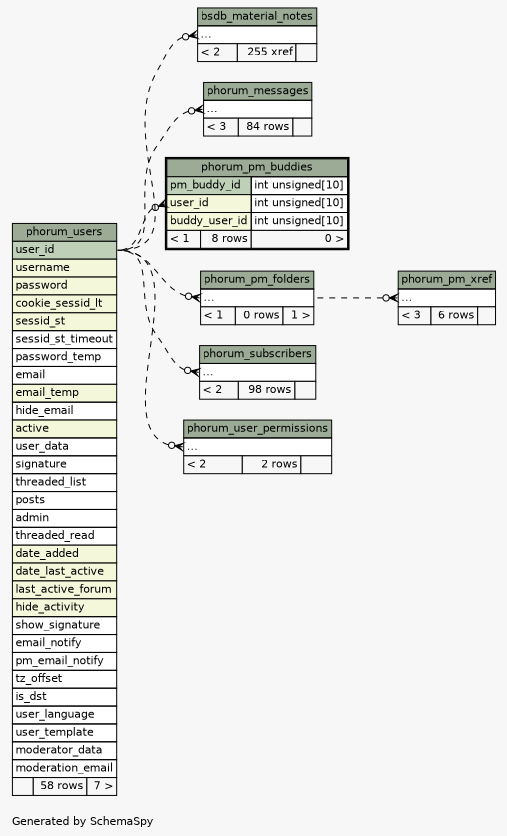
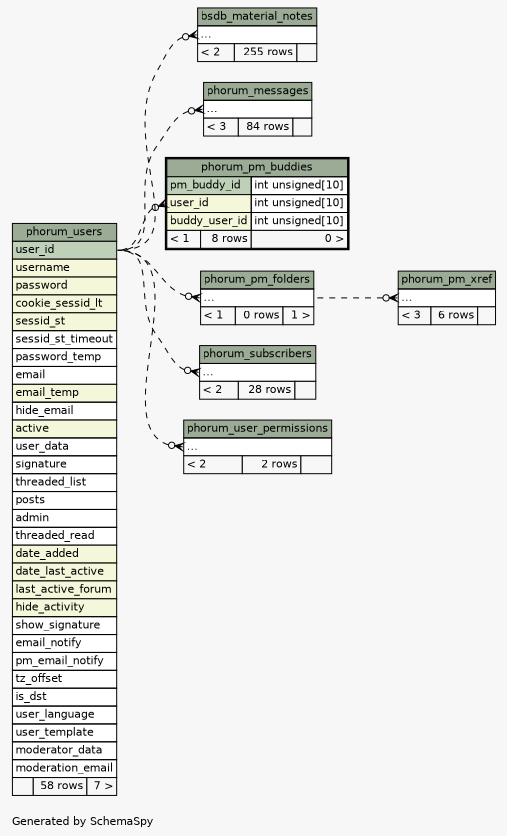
  digraph {
    bgcolor="#f7f7f7"
    fontname=Helvetica
    fontsize=11
    label="\nGenerated by SchemaSpy"
    labeljust=l
    nodesep=0.18
    rankdir=RL
    ranksep=0.46
    node [fontname=Helvetica fontsize=11 shape=plaintext]
    edge [arrowhead=none arrowsize=0.8 arrowtail=crowodot dir=back headport="user_id:e" style=dashed tailport="elipses:w"]
-   n1 [label=<     <TABLE BORDER="0" CELLBORDER="1" CELLSPACING="0" BGCOLOR="#ffffff">       <TR><TD COLSPAN="3" BGCOLOR="#9bab96" ALIGN="CENTER">bsdb_material_notes</TD></TR>       <TR><TD PORT="elipses" COLSPAN="3" ALIGN="LEFT">...</TD></TR>       <TR><TD ALIGN="LEFT" BGCOLOR="#f7f7f7">&lt; 2</TD><TD ALIGN="RIGHT" BGCOLOR="#f7f7f7">255 xref</TD><TD ALIGN="RIGHT" BGCOLOR="#f7f7f7">  </TD></TR>     </TABLE>>]
+   n1 [label=<     <TABLE BORDER="0" CELLBORDER="1" CELLSPACING="0" BGCOLOR="#ffffff">       <TR><TD COLSPAN="3" BGCOLOR="#9bab96" ALIGN="CENTER">bsdb_material_notes</TD></TR>       <TR><TD PORT="elipses" COLSPAN="3" ALIGN="LEFT">...</TD></TR>       <TR><TD ALIGN="LEFT" BGCOLOR="#f7f7f7">&lt; 2</TD><TD ALIGN="RIGHT" BGCOLOR="#f7f7f7">255 rows</TD><TD ALIGN="RIGHT" BGCOLOR="#f7f7f7">  </TD></TR>     </TABLE>>]
    n2 [label=<     <TABLE BORDER="0" CELLBORDER="1" CELLSPACING="0" BGCOLOR="#ffffff">       <TR><TD COLSPAN="3" BGCOLOR="#9bab96" ALIGN="CENTER">phorum_users</TD></TR>       <TR><TD PORT="user_id" COLSPAN="3" BGCOLOR="#bed1b8" ALIGN="LEFT">user_id</TD></TR>       <TR><TD PORT="username" COLSPAN="3" BGCOLOR="#f4f7da" ALIGN="LEFT">username</TD></TR>       <TR><TD PORT="password" COLSPAN="3" BGCOLOR="#f4f7da" ALIGN="LEFT">password</TD></TR>       <TR><TD PORT="cookie_sessid_lt" COLSPAN="3" BGCOLOR="#f4f7da" ALIGN="LEFT">cookie_sessid_lt</TD></TR>       <TR><TD PORT="sessid_st" COLSPAN="3" BGCOLOR="#f4f7da" ALIGN="LEFT">sessid_st</TD></TR>       <TR><TD PORT="sessid_st_timeout" COLSPAN="3" ALIGN="LEFT">sessid_st_timeout</TD></TR>       <TR><TD PORT="password_temp" COLSPAN="3" ALIGN="LEFT">password_temp</TD></TR>       <TR><TD PORT="email" COLSPAN="3" ALIGN="LEFT">email</TD></TR>       <TR><TD PORT="email_temp" COLSPAN="3" BGCOLOR="#f4f7da" ALIGN="LEFT">email_temp</TD></TR>       <TR><TD PORT="hide_email" COLSPAN="3" ALIGN="LEFT">hide_email</TD></TR>       <TR><TD PORT="active" COLSPAN="3" BGCOLOR="#f4f7da" ALIGN="LEFT">active</TD></TR>       <TR><TD PORT="user_data" COLSPAN="3" ALIGN="LEFT">user_data</TD></TR>       <TR><TD PORT="signature" COLSPAN="3" ALIGN="LEFT">signature</TD></TR>       <TR><TD PORT="threaded_list" COLSPAN="3" ALIGN="LEFT">threaded_list</TD></TR>       <TR><TD PORT="posts" COLSPAN="3" ALIGN="LEFT">posts</TD></TR>       <TR><TD PORT="admin" COLSPAN="3" ALIGN="LEFT">admin</TD></TR>       <TR><TD PORT="threaded_read" COLSPAN="3" ALIGN="LEFT">threaded_read</TD></TR>       <TR><TD PORT="date_added" COLSPAN="3" BGCOLOR="#f4f7da" ALIGN="LEFT">date_added</TD></TR>       <TR><TD PORT="date_last_active" COLSPAN="3" BGCOLOR="#f4f7da" ALIGN="LEFT">date_last_active</TD></TR>       <TR><TD PORT="last_active_forum" COLSPAN="3" BGCOLOR="#f4f7da" ALIGN="LEFT">last_active_forum</TD></TR>       <TR><TD PORT="hide_activity" COLSPAN="3" BGCOLOR="#f4f7da" ALIGN="LEFT">hide_activity</TD></TR>       <TR><TD PORT="show_signature" COLSPAN="3" ALIGN="LEFT">show_signature</TD></TR>       <TR><TD PORT="email_notify" COLSPAN="3" ALIGN="LEFT">email_notify</TD></TR>       <TR><TD PORT="pm_email_notify" COLSPAN="3" ALIGN="LEFT">pm_email_notify</TD></TR>       <TR><TD PORT="tz_offset" COLSPAN="3" ALIGN="LEFT">tz_offset</TD></TR>       <TR><TD PORT="is_dst" COLSPAN="3" ALIGN="LEFT">is_dst</TD></TR>       <TR><TD PORT="user_language" COLSPAN="3" ALIGN="LEFT">user_language</TD></TR>       <TR><TD PORT="user_template" COLSPAN="3" ALIGN="LEFT">user_template</TD></TR>       <TR><TD PORT="moderator_data" COLSPAN="3" ALIGN="LEFT">moderator_data</TD></TR>       <TR><TD PORT="moderation_email" COLSPAN="3" ALIGN="LEFT">moderation_email</TD></TR>       <TR><TD ALIGN="LEFT" BGCOLOR="#f7f7f7">  </TD><TD ALIGN="RIGHT" BGCOLOR="#f7f7f7">58 rows</TD><TD ALIGN="RIGHT" BGCOLOR="#f7f7f7">7 &gt;</TD></TR>     </TABLE>>]
    n3 [label=<     <TABLE BORDER="0" CELLBORDER="1" CELLSPACING="0" BGCOLOR="#ffffff">       <TR><TD COLSPAN="3" BGCOLOR="#9bab96" ALIGN="CENTER">phorum_messages</TD></TR>       <TR><TD PORT="elipses" COLSPAN="3" ALIGN="LEFT">...</TD></TR>       <TR><TD ALIGN="LEFT" BGCOLOR="#f7f7f7">&lt; 3</TD><TD ALIGN="RIGHT" BGCOLOR="#f7f7f7">84 rows</TD><TD ALIGN="RIGHT" BGCOLOR="#f7f7f7">  </TD></TR>     </TABLE>>]
    n4 [label=<     <TABLE BORDER="2" CELLBORDER="1" CELLSPACING="0" BGCOLOR="#ffffff">       <TR><TD COLSPAN="3" BGCOLOR="#9bab96" ALIGN="CENTER">phorum_pm_buddies</TD></TR>       <TR><TD PORT="pm_buddy_id" COLSPAN="2" BGCOLOR="#bed1b8" ALIGN="LEFT">pm_buddy_id</TD><TD PORT="pm_buddy_id.type" ALIGN="LEFT">int unsigned[10]</TD></TR>       <TR><TD PORT="user_id" COLSPAN="2" BGCOLOR="#f4f7da" ALIGN="LEFT">user_id</TD><TD PORT="user_id.type" ALIGN="LEFT">int unsigned[10]</TD></TR>       <TR><TD PORT="buddy_user_id" COLSPAN="2" BGCOLOR="#f4f7da" ALIGN="LEFT">buddy_user_id</TD><TD PORT="buddy_user_id.type" ALIGN="LEFT">int unsigned[10]</TD></TR>       <TR><TD ALIGN="LEFT" BGCOLOR="#f7f7f7">&lt; 1</TD><TD ALIGN="RIGHT" BGCOLOR="#f7f7f7">8 rows</TD><TD ALIGN="RIGHT" BGCOLOR="#f7f7f7">0 &gt;</TD></TR>     </TABLE>>]
    n5 [label=<     <TABLE BORDER="0" CELLBORDER="1" CELLSPACING="0" BGCOLOR="#ffffff">       <TR><TD COLSPAN="3" BGCOLOR="#9bab96" ALIGN="CENTER">phorum_pm_folders</TD></TR>       <TR><TD PORT="elipses" COLSPAN="3" ALIGN="LEFT">...</TD></TR>       <TR><TD ALIGN="LEFT" BGCOLOR="#f7f7f7">&lt; 1</TD><TD ALIGN="RIGHT" BGCOLOR="#f7f7f7">0 rows</TD><TD ALIGN="RIGHT" BGCOLOR="#f7f7f7">1 &gt;</TD></TR>     </TABLE>>]
    n6 [label=<     <TABLE BORDER="0" CELLBORDER="1" CELLSPACING="0" BGCOLOR="#ffffff">       <TR><TD COLSPAN="3" BGCOLOR="#9bab96" ALIGN="CENTER">phorum_pm_xref</TD></TR>       <TR><TD PORT="elipses" COLSPAN="3" ALIGN="LEFT">...</TD></TR>       <TR><TD ALIGN="LEFT" BGCOLOR="#f7f7f7">&lt; 3</TD><TD ALIGN="RIGHT" BGCOLOR="#f7f7f7">6 rows</TD><TD ALIGN="RIGHT" BGCOLOR="#f7f7f7">  </TD></TR>     </TABLE>>]
-   n7 [label=<     <TABLE BORDER="0" CELLBORDER="1" CELLSPACING="0" BGCOLOR="#ffffff">       <TR><TD COLSPAN="3" BGCOLOR="#9bab96" ALIGN="CENTER">phorum_subscribers</TD></TR>       <TR><TD PORT="elipses" COLSPAN="3" ALIGN="LEFT">...</TD></TR>       <TR><TD ALIGN="LEFT" BGCOLOR="#f7f7f7">&lt; 2</TD><TD ALIGN="RIGHT" BGCOLOR="#f7f7f7">98 rows</TD><TD ALIGN="RIGHT" BGCOLOR="#f7f7f7">  </TD></TR>     </TABLE>>]
+   n7 [label=<     <TABLE BORDER="0" CELLBORDER="1" CELLSPACING="0" BGCOLOR="#ffffff">       <TR><TD COLSPAN="3" BGCOLOR="#9bab96" ALIGN="CENTER">phorum_subscribers</TD></TR>       <TR><TD PORT="elipses" COLSPAN="3" ALIGN="LEFT">...</TD></TR>       <TR><TD ALIGN="LEFT" BGCOLOR="#f7f7f7">&lt; 2</TD><TD ALIGN="RIGHT" BGCOLOR="#f7f7f7">28 rows</TD><TD ALIGN="RIGHT" BGCOLOR="#f7f7f7">  </TD></TR>     </TABLE>>]
    n8 [label=<     <TABLE BORDER="0" CELLBORDER="1" CELLSPACING="0" BGCOLOR="#ffffff">       <TR><TD COLSPAN="3" BGCOLOR="#9bab96" ALIGN="CENTER">phorum_user_permissions</TD></TR>       <TR><TD PORT="elipses" COLSPAN="3" ALIGN="LEFT">...</TD></TR>       <TR><TD ALIGN="LEFT" BGCOLOR="#f7f7f7">&lt; 2</TD><TD ALIGN="RIGHT" BGCOLOR="#f7f7f7">2 rows</TD><TD ALIGN="RIGHT" BGCOLOR="#f7f7f7">  </TD></TR>     </TABLE>>]
    n1 -> n2
    n3 -> n2
    n4 -> n2 [tailport="user_id:w"]
    n5 -> n2
    n6 -> n5 [headport="elipses:e"]
    n7 -> n2
    n8 -> n2
  }
